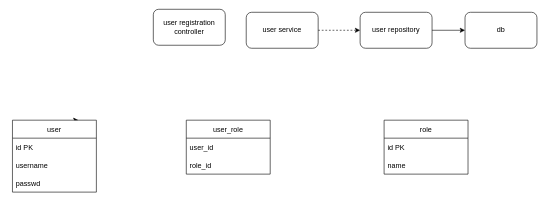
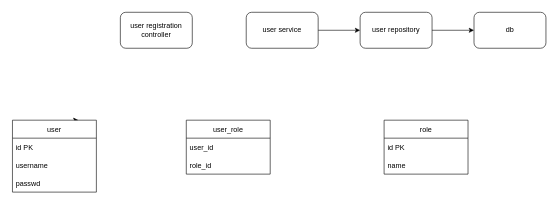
  <mxCell id="0" />
  <mxCell id="1" parent="0" />
- <mxCell id="2" value="user registration controller" style="rounded=1;whiteSpace=wrap;html=1;" vertex="1" parent="1"><mxGeometry x="255" y="15" width="120" height="60" as="geometry" /></mxCell>
+ <mxCell id="2" value="user registration controller" style="rounded=1;whiteSpace=wrap;html=1;" vertex="1" parent="1"><mxGeometry x="200" y="20" width="120" height="60" as="geometry" /></mxCell>
  <mxCell id="3" style="edgeStyle=orthogonalEdgeStyle;rounded=0;orthogonalLoop=1;jettySize=auto;html=1;exitX=1;exitY=0.5;exitDx=0;exitDy=0;" edge="1" parent="1" source="4" target="7"><mxGeometry relative="1" as="geometry" /></mxCell>
  <mxCell id="4" value="user repository" style="rounded=1;whiteSpace=wrap;html=1;" vertex="1" parent="1"><mxGeometry x="600" y="20" width="120" height="60" as="geometry" /></mxCell>
- <mxCell id="5" style="edgeStyle=orthogonalEdgeStyle;rounded=0;orthogonalLoop=1;jettySize=auto;html=1;exitX=1;exitY=0.5;exitDx=0;exitDy=0;entryX=0;entryY=0.5;entryDx=0;entryDy=0;dashed=1;" edge="1" parent="1" source="6" target="4"><mxGeometry relative="1" as="geometry" /></mxCell>
+ <mxCell id="5" style="edgeStyle=orthogonalEdgeStyle;rounded=0;orthogonalLoop=1;jettySize=auto;html=1;exitX=1;exitY=0.5;exitDx=0;exitDy=0;entryX=0;entryY=0.5;entryDx=0;entryDy=0;" edge="1" parent="1" source="6" target="4"><mxGeometry relative="1" as="geometry" /></mxCell>
  <mxCell id="6" value="user service" style="rounded=1;whiteSpace=wrap;html=1;" vertex="1" parent="1"><mxGeometry x="410" y="20" width="120" height="60" as="geometry" /></mxCell>
- <mxCell id="7" value="db" style="rounded=1;whiteSpace=wrap;html=1;" vertex="1" parent="1"><mxGeometry x="775" y="20" width="120" height="60" as="geometry" /></mxCell>
+ <mxCell id="7" value="db" style="rounded=1;whiteSpace=wrap;html=1;" vertex="1" parent="1"><mxGeometry x="790" y="20" width="120" height="60" as="geometry" /></mxCell>
  <mxCell id="8" style="edgeStyle=orthogonalEdgeStyle;rounded=0;orthogonalLoop=1;jettySize=auto;html=1;exitX=0.75;exitY=0;exitDx=0;exitDy=0;" edge="1" parent="1" source="9"><mxGeometry relative="1" as="geometry"><mxPoint x="130" y="200" as="targetPoint" /></mxGeometry></mxCell>
  <mxCell id="9" value="user" style="swimlane;fontStyle=0;childLayout=stackLayout;horizontal=1;startSize=30;horizontalStack=0;resizeParent=1;resizeParentMax=0;resizeLast=0;collapsible=1;marginBottom=0;" vertex="1" parent="1"><mxGeometry x="20" y="200" width="140" height="120" as="geometry" /></mxCell>
  <mxCell id="10" value="id PK" style="text;strokeColor=none;fillColor=none;align=left;verticalAlign=middle;spacingLeft=4;spacingRight=4;overflow=hidden;points=[[0,0.5],[1,0.5]];portConstraint=eastwest;rotatable=0;" vertex="1" parent="9"><mxGeometry y="30" width="140" height="30" as="geometry" /></mxCell>
  <mxCell id="11" value="username" style="text;strokeColor=none;fillColor=none;align=left;verticalAlign=middle;spacingLeft=4;spacingRight=4;overflow=hidden;points=[[0,0.5],[1,0.5]];portConstraint=eastwest;rotatable=0;" vertex="1" parent="9"><mxGeometry y="60" width="140" height="30" as="geometry" /></mxCell>
  <mxCell id="12" value="passwd" style="text;strokeColor=none;fillColor=none;align=left;verticalAlign=middle;spacingLeft=4;spacingRight=4;overflow=hidden;points=[[0,0.5],[1,0.5]];portConstraint=eastwest;rotatable=0;" vertex="1" parent="9"><mxGeometry y="90" width="140" height="30" as="geometry" /></mxCell>
  <mxCell id="13" value="user_role" style="swimlane;fontStyle=0;childLayout=stackLayout;horizontal=1;startSize=30;horizontalStack=0;resizeParent=1;resizeParentMax=0;resizeLast=0;collapsible=1;marginBottom=0;" vertex="1" parent="1"><mxGeometry x="310" y="200" width="140" height="90" as="geometry" /></mxCell>
  <mxCell id="14" value="user_id" style="text;strokeColor=none;fillColor=none;align=left;verticalAlign=middle;spacingLeft=4;spacingRight=4;overflow=hidden;points=[[0,0.5],[1,0.5]];portConstraint=eastwest;rotatable=0;" vertex="1" parent="13"><mxGeometry y="30" width="140" height="30" as="geometry" /></mxCell>
  <mxCell id="15" value="role_id" style="text;strokeColor=none;fillColor=none;align=left;verticalAlign=middle;spacingLeft=4;spacingRight=4;overflow=hidden;points=[[0,0.5],[1,0.5]];portConstraint=eastwest;rotatable=0;" vertex="1" parent="13"><mxGeometry y="60" width="140" height="30" as="geometry" /></mxCell>
  <mxCell id="16" value="role" style="swimlane;fontStyle=0;childLayout=stackLayout;horizontal=1;startSize=30;horizontalStack=0;resizeParent=1;resizeParentMax=0;resizeLast=0;collapsible=1;marginBottom=0;" vertex="1" parent="1"><mxGeometry x="640" y="200" width="140" height="90" as="geometry" /></mxCell>
  <mxCell id="17" value="id PK" style="text;strokeColor=none;fillColor=none;align=left;verticalAlign=middle;spacingLeft=4;spacingRight=4;overflow=hidden;points=[[0,0.5],[1,0.5]];portConstraint=eastwest;rotatable=0;" vertex="1" parent="16"><mxGeometry y="30" width="140" height="30" as="geometry" /></mxCell>
  <mxCell id="18" value="name" style="text;strokeColor=none;fillColor=none;align=left;verticalAlign=middle;spacingLeft=4;spacingRight=4;overflow=hidden;points=[[0,0.5],[1,0.5]];portConstraint=eastwest;rotatable=0;" vertex="1" parent="16"><mxGeometry y="60" width="140" height="30" as="geometry" /></mxCell>
